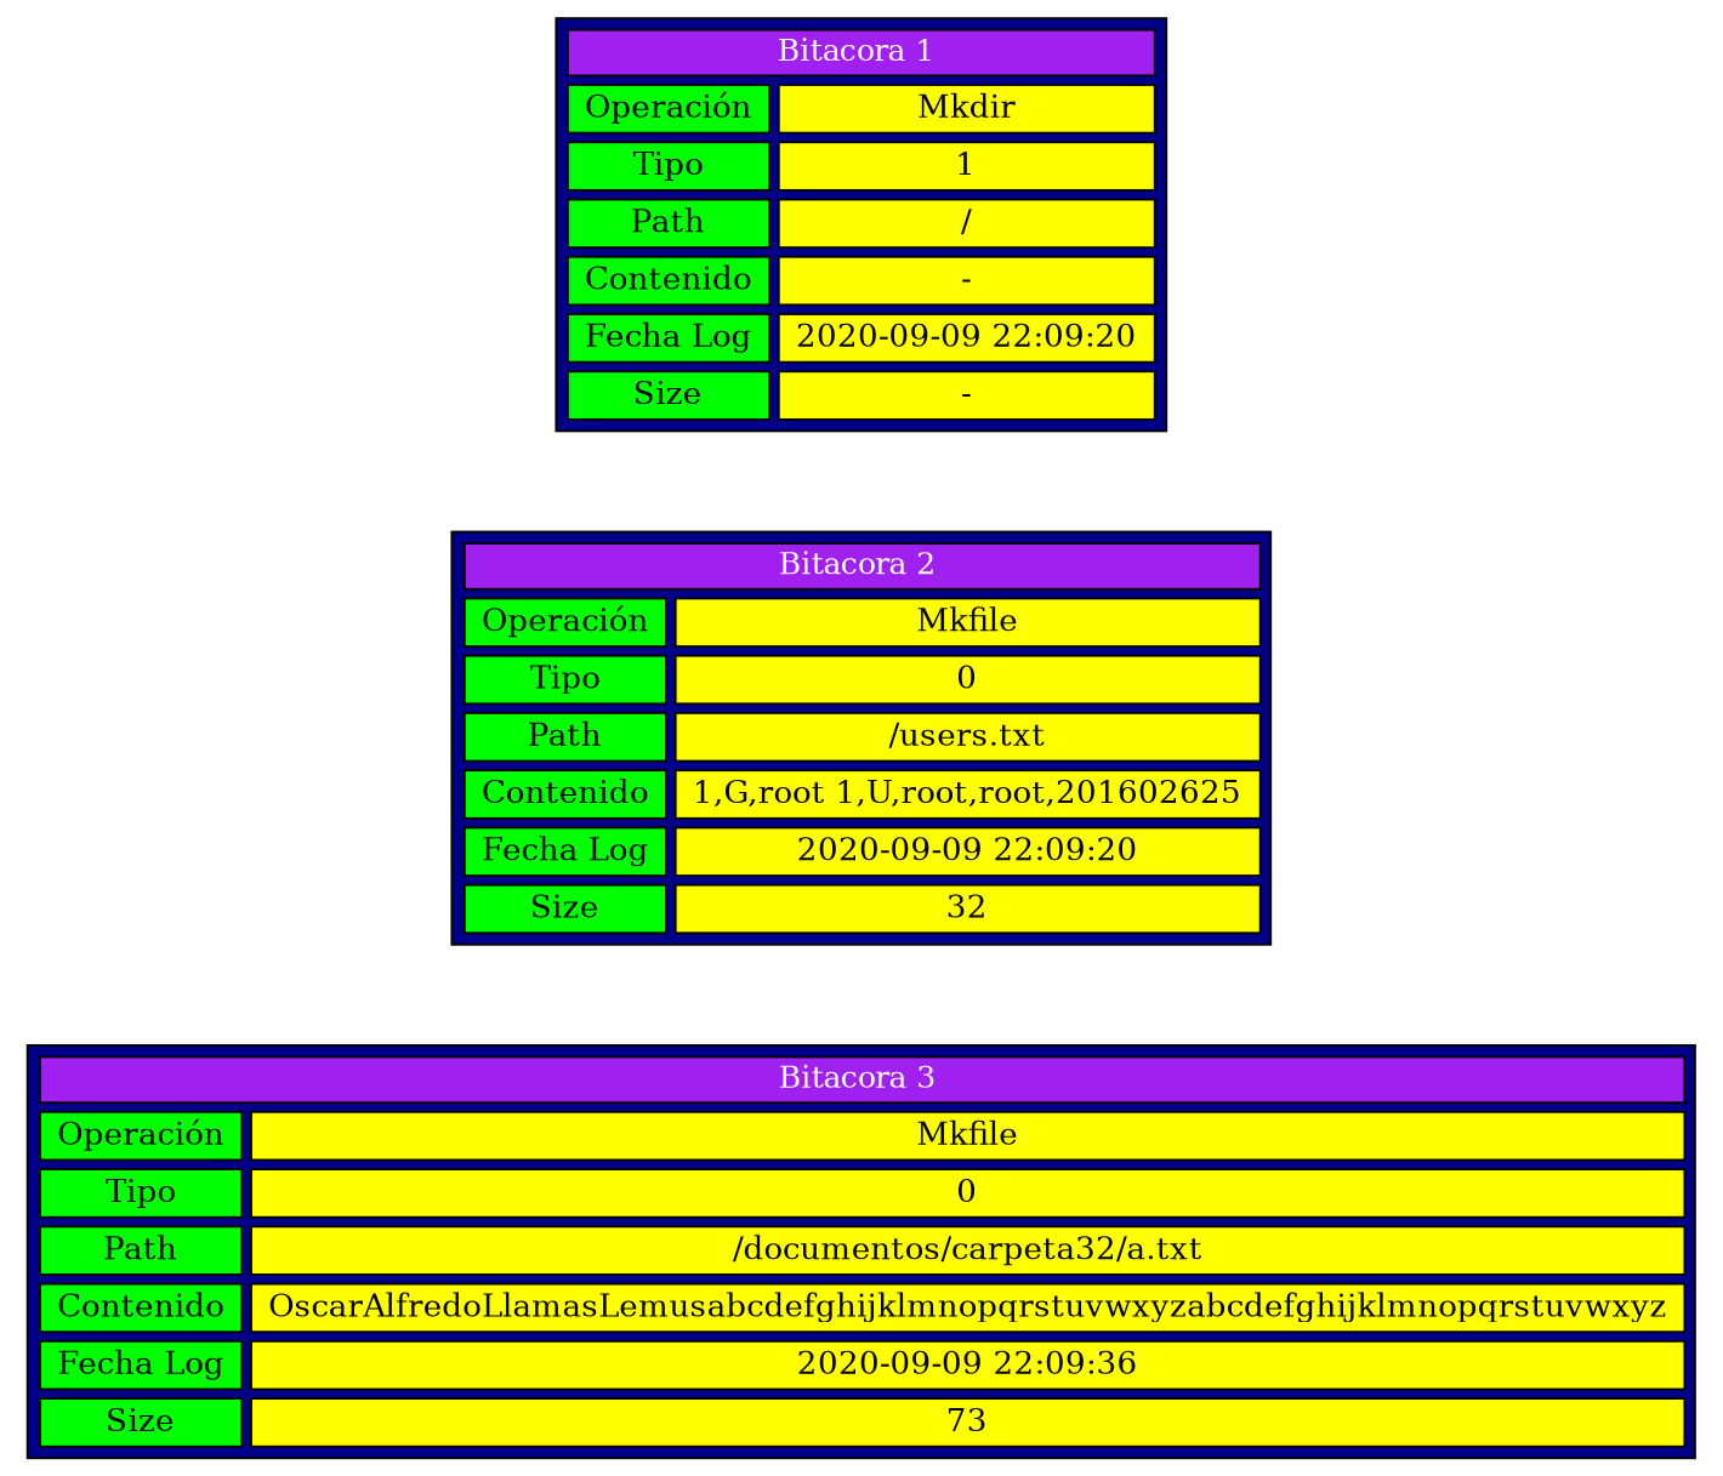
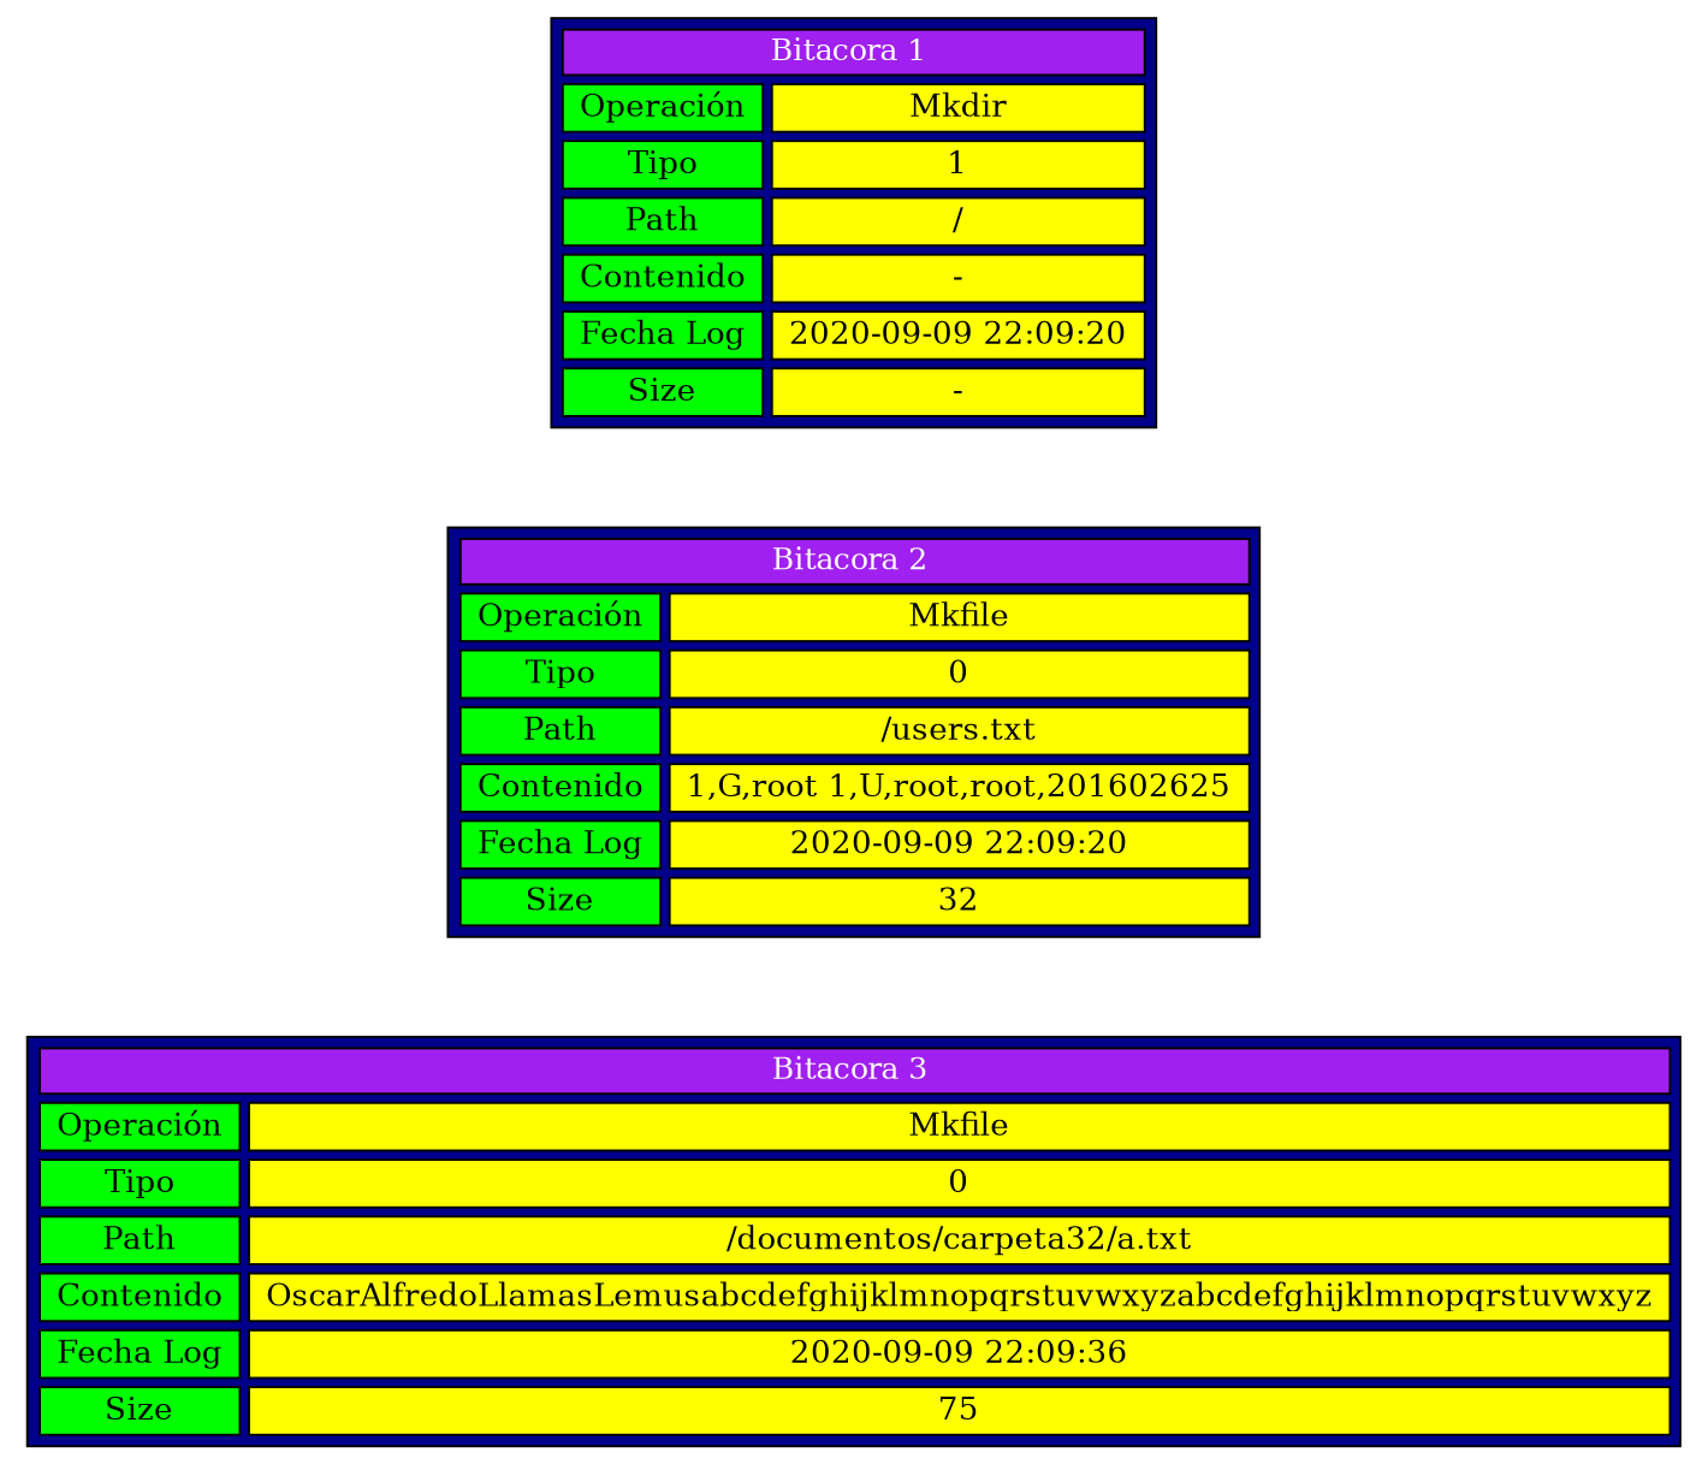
  digraph {
    node [shape=plaintext]
    edge [style=invis]
    n1 [label=< 	<TABLE BORDER="1"  cellpadding="2"   CELLBORDER="1" CELLSPACING="4" BGCOLOR="blue4" color = 'black'>                	<TR>  	   <TD bgcolor='purple' colspan="2"><font color='white' point-size='13'>Bitacora 1 </font></TD>    	</TR>    	<TR> 	   <TD  bgcolor='green1' > Operación </TD> 	   <TD  bgcolor='yellow'> Mkdir </TD>    	</TR>    	<TR> 	   <TD  bgcolor='green1' > Tipo </TD> 	   <TD  bgcolor='yellow' > 1 </TD>    	</TR>    	<TR> 	   <TD  bgcolor='green1' > Path </TD> 	   <TD  bgcolor='yellow' > / </TD>    	</TR>    	<TR> 	   <TD  bgcolor='green1' > Contenido </TD> 	   <TD  bgcolor='yellow' > - </TD>    	</TR>    	<TR> 	   <TD  bgcolor='green1' >Fecha Log</TD> 	   <TD  bgcolor='yellow' > 2020-09-09 22:09:20 </TD>    	</TR>    	<TR> 	   <TD  bgcolor='green1' >Size</TD> 	   <TD  bgcolor='yellow' > - </TD>    	</TR>  	</TABLE> 	>]
    n2 [label=< 	<TABLE BORDER="1"  cellpadding="2"   CELLBORDER="1" CELLSPACING="4" BGCOLOR="blue4" color = 'black'>                	<TR>  	   <TD bgcolor='purple' colspan="2"><font color='white' point-size='13'>Bitacora 2 </font></TD>    	</TR>    	<TR> 	   <TD  bgcolor='green1' > Operación </TD> 	   <TD  bgcolor='yellow'> Mkfile </TD>    	</TR>    	<TR> 	   <TD  bgcolor='green1' > Tipo </TD> 	   <TD  bgcolor='yellow' > 0 </TD>    	</TR>    	<TR> 	   <TD  bgcolor='green1' > Path </TD> 	   <TD  bgcolor='yellow' > /users.txt </TD>    	</TR>    	<TR> 	   <TD  bgcolor='green1' > Contenido </TD> 	   <TD  bgcolor='yellow' > 1,G,root 1,U,root,root,201602625 </TD>    	</TR>    	<TR> 	   <TD  bgcolor='green1' >Fecha Log</TD> 	   <TD  bgcolor='yellow' > 2020-09-09 22:09:20 </TD>    	</TR>    	<TR> 	   <TD  bgcolor='green1' >Size</TD> 	   <TD  bgcolor='yellow' > 32 </TD>    	</TR>  	</TABLE> 	>]
-   n3 [label=< 	<TABLE BORDER="1"  cellpadding="2"   CELLBORDER="1" CELLSPACING="4" BGCOLOR="blue4" color = 'black'>                	<TR>  	   <TD bgcolor='purple' colspan="2"><font color='white' point-size='13'>Bitacora 3 </font></TD>    	</TR>    	<TR> 	   <TD  bgcolor='green1' > Operación </TD> 	   <TD  bgcolor='yellow'> Mkfile </TD>    	</TR>    	<TR> 	   <TD  bgcolor='green1' > Tipo </TD> 	   <TD  bgcolor='yellow' > 0 </TD>    	</TR>    	<TR> 	   <TD  bgcolor='green1' > Path </TD> 	   <TD  bgcolor='yellow' > /documentos/carpeta32/a.txt </TD>    	</TR>    	<TR> 	   <TD  bgcolor='green1' > Contenido </TD> 	   <TD  bgcolor='yellow' > OscarAlfredoLlamasLemusabcdefghijklmnopqrstuvwxyzabcdefghijklmnopqrstuvwxyz </TD>    	</TR>    	<TR> 	   <TD  bgcolor='green1' >Fecha Log</TD> 	   <TD  bgcolor='yellow' > 2020-09-09 22:09:36 </TD>    	</TR>    	<TR> 	   <TD  bgcolor='green1' >Size</TD> 	   <TD  bgcolor='yellow' > 73 </TD>    	</TR>  	</TABLE> 	>]
+   n3 [label=< 	<TABLE BORDER="1"  cellpadding="2"   CELLBORDER="1" CELLSPACING="4" BGCOLOR="blue4" color = 'black'>                	<TR>  	   <TD bgcolor='purple' colspan="2"><font color='white' point-size='13'>Bitacora 3 </font></TD>    	</TR>    	<TR> 	   <TD  bgcolor='green1' > Operación </TD> 	   <TD  bgcolor='yellow'> Mkfile </TD>    	</TR>    	<TR> 	   <TD  bgcolor='green1' > Tipo </TD> 	   <TD  bgcolor='yellow' > 0 </TD>    	</TR>    	<TR> 	   <TD  bgcolor='green1' > Path </TD> 	   <TD  bgcolor='yellow' > /documentos/carpeta32/a.txt </TD>    	</TR>    	<TR> 	   <TD  bgcolor='green1' > Contenido </TD> 	   <TD  bgcolor='yellow' > OscarAlfredoLlamasLemusabcdefghijklmnopqrstuvwxyzabcdefghijklmnopqrstuvwxyz </TD>    	</TR>    	<TR> 	   <TD  bgcolor='green1' >Fecha Log</TD> 	   <TD  bgcolor='yellow' > 2020-09-09 22:09:36 </TD>    	</TR>    	<TR> 	   <TD  bgcolor='green1' >Size</TD> 	   <TD  bgcolor='yellow' > 75 </TD>    	</TR>  	</TABLE> 	>]
    n1 -> n2
    n2 -> n3
  }
